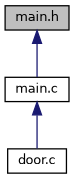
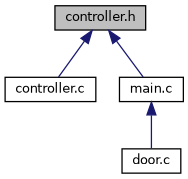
  digraph {
    node [color=black fillcolor=white fontname=Helvetica fontsize=10 shape=record style=filled]
    edge [color=midnightblue dir=back fontname=Helvetica fontsize=10 labelfontname=Helvetica labelfontsize=10 style=solid]
-   n1 [fillcolor=grey75 fontcolor=black height=0.2 label="main.h" width=0.4]
+   n1 [fillcolor=grey75 fontcolor=black height=0.2 label="controller.h" width=0.4]
+   n2 [height=0.2 label="controller.c" width=0.4]
    n3 [height=0.2 label="main.c" width=0.4]
    n4 [height=0.2 label="door.c" width=0.4]
+   n1 -> n2
    n1 -> n3
    n3 -> n4
  }
